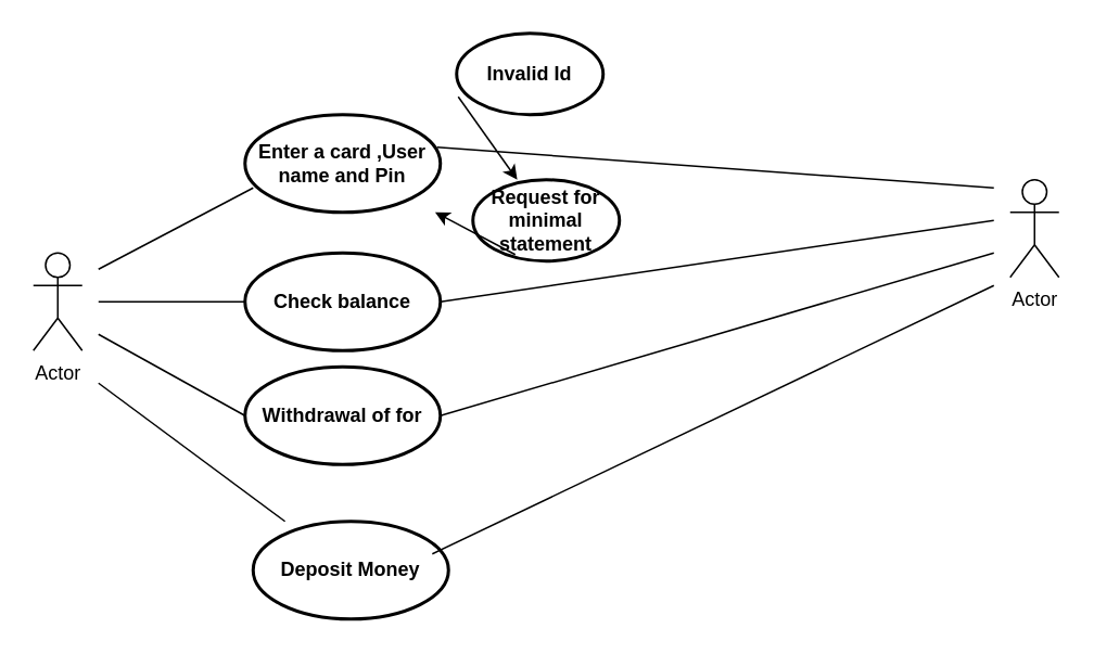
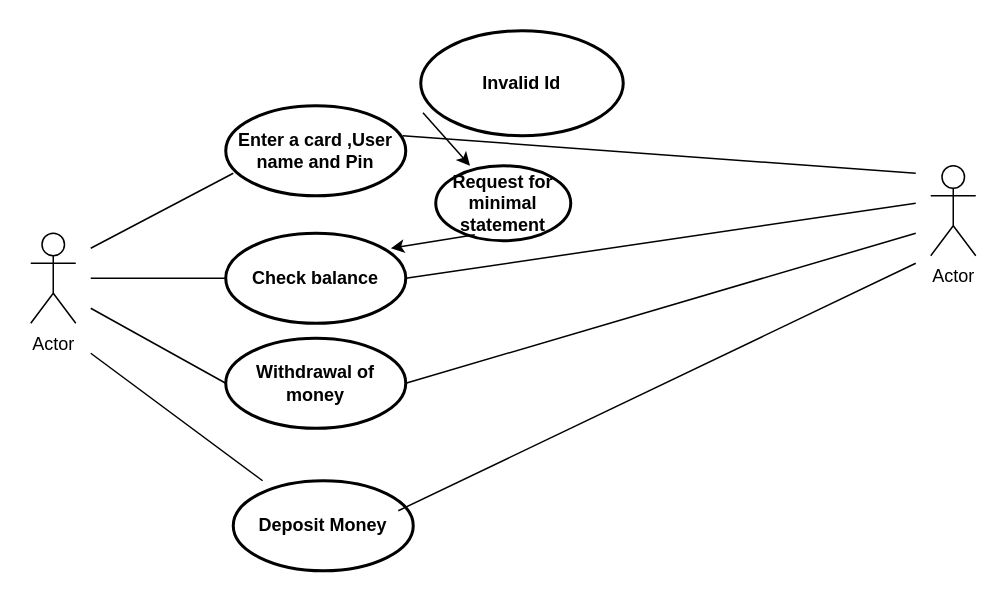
  <mxCell id="0" />
  <mxCell id="1" parent="0" />
  <mxCell id="2" value="Actor" style="shape=umlActor;verticalLabelPosition=bottom;verticalAlign=top;html=1;outlineConnect=0;" vertex="1" parent="1"><mxGeometry x="20" y="155" width="30" height="60" as="geometry" /></mxCell>
  <mxCell id="3" value="Actor" style="shape=umlActor;verticalLabelPosition=bottom;verticalAlign=top;html=1;outlineConnect=0;" vertex="1" parent="1"><mxGeometry x="620" y="110" width="30" height="60" as="geometry" /></mxCell>
  <mxCell id="4" value="Enter a card ,User name and Pin" style="strokeWidth=2;html=1;shape=mxgraph.flowchart.start_1;whiteSpace=wrap;fontStyle=1" vertex="1" parent="1"><mxGeometry x="150" y="70" width="120" height="60" as="geometry" /></mxCell>
  <mxCell id="5" value="Check balance" style="strokeWidth=2;html=1;shape=mxgraph.flowchart.start_1;whiteSpace=wrap;fontStyle=1" vertex="1" parent="1"><mxGeometry x="150" y="155" width="120" height="60" as="geometry" /></mxCell>
  <mxCell id="6" value="Deposit Money" style="strokeWidth=2;html=1;shape=mxgraph.flowchart.start_1;whiteSpace=wrap;fontStyle=1" vertex="1" parent="1"><mxGeometry x="155" y="320" width="120" height="60" as="geometry" /></mxCell>
- <mxCell id="7" value="Withdrawal of for" style="strokeWidth=2;html=1;shape=mxgraph.flowchart.start_1;whiteSpace=wrap;fontStyle=1" vertex="1" parent="1"><mxGeometry x="150" y="225" width="120" height="60" as="geometry" /></mxCell>
+ <mxCell id="7" value="Withdrawal of money" style="strokeWidth=2;html=1;shape=mxgraph.flowchart.start_1;whiteSpace=wrap;fontStyle=1" vertex="1" parent="1"><mxGeometry x="150" y="225" width="120" height="60" as="geometry" /></mxCell>
  <mxCell id="8" value="Request for minimal statement" style="strokeWidth=2;html=1;shape=mxgraph.flowchart.start_1;whiteSpace=wrap;fontStyle=1" vertex="1" parent="1"><mxGeometry x="290" y="110" width="90" height="50" as="geometry" /></mxCell>
- <mxCell id="9" value="Invalid Id" style="strokeWidth=2;html=1;shape=mxgraph.flowchart.start_1;whiteSpace=wrap;direction=west;fontStyle=1" vertex="1" parent="1"><mxGeometry x="280" y="20" width="90" height="50" as="geometry" /></mxCell>
+ <mxCell id="9" value="Invalid Id" style="strokeWidth=2;html=1;shape=mxgraph.flowchart.start_1;whiteSpace=wrap;direction=west;fontStyle=1" vertex="1" parent="1"><mxGeometry x="280" y="20" width="135" height="70" as="geometry" /></mxCell>
  <mxCell id="10" value="" style="endArrow=none;html=1;rounded=0;entryX=0.042;entryY=0.75;entryDx=0;entryDy=0;entryPerimeter=0;" edge="1" parent="1" target="4"><mxGeometry width="50" height="50" relative="1" as="geometry"><mxPoint x="60" y="165" as="sourcePoint" /><mxPoint x="400" y="215" as="targetPoint" /></mxGeometry></mxCell>
  <mxCell id="11" value="" style="endArrow=none;html=1;rounded=0;entryX=0;entryY=0.5;entryDx=0;entryDy=0;entryPerimeter=0;" edge="1" parent="1" target="5"><mxGeometry width="50" height="50" relative="1" as="geometry"><mxPoint x="60" y="185" as="sourcePoint" /><mxPoint x="149.96" y="165" as="targetPoint" /></mxGeometry></mxCell>
  <mxCell id="12" value="" style="endArrow=none;html=1;rounded=0;entryX=0;entryY=0.5;entryDx=0;entryDy=0;entryPerimeter=0;" edge="1" parent="1" target="7"><mxGeometry width="50" height="50" relative="1" as="geometry"><mxPoint x="60" y="205" as="sourcePoint" /><mxPoint x="150" y="225" as="targetPoint" /></mxGeometry></mxCell>
  <mxCell id="13" value="" style="endArrow=none;html=1;rounded=0;" edge="1" parent="1" target="6"><mxGeometry width="50" height="50" relative="1" as="geometry"><mxPoint x="60" y="235" as="sourcePoint" /><mxPoint x="130" y="295" as="targetPoint" /></mxGeometry></mxCell>
  <mxCell id="14" value="" style="endArrow=none;html=1;rounded=0;exitX=1;exitY=0.5;exitDx=0;exitDy=0;exitPerimeter=0;" edge="1" parent="1" source="7"><mxGeometry width="50" height="50" relative="1" as="geometry"><mxPoint x="350" y="265" as="sourcePoint" /><mxPoint x="610" y="155" as="targetPoint" /></mxGeometry></mxCell>
  <mxCell id="15" value="" style="endArrow=none;html=1;rounded=0;exitX=0.917;exitY=0.333;exitDx=0;exitDy=0;exitPerimeter=0;" edge="1" parent="1" source="6"><mxGeometry width="50" height="50" relative="1" as="geometry"><mxPoint x="280" y="325" as="sourcePoint" /><mxPoint x="610" y="175" as="targetPoint" /></mxGeometry></mxCell>
  <mxCell id="16" value="" style="endArrow=none;html=1;rounded=0;exitX=1;exitY=0.5;exitDx=0;exitDy=0;exitPerimeter=0;" edge="1" parent="1" source="5"><mxGeometry width="50" height="50" relative="1" as="geometry"><mxPoint x="279.96" y="355" as="sourcePoint" /><mxPoint x="610" y="135" as="targetPoint" /></mxGeometry></mxCell>
  <mxCell id="17" value="" style="endArrow=none;html=1;rounded=0;exitX=0.983;exitY=0.333;exitDx=0;exitDy=0;exitPerimeter=0;" edge="1" parent="1" source="4"><mxGeometry width="50" height="50" relative="1" as="geometry"><mxPoint x="350" y="265" as="sourcePoint" /><mxPoint x="610" y="115" as="targetPoint" /></mxGeometry></mxCell>
  <mxCell id="18" value="" style="endArrow=classic;html=1;rounded=0;exitX=0.989;exitY=0.22;exitDx=0;exitDy=0;exitPerimeter=0;" edge="1" parent="1" source="9" target="8"><mxGeometry width="50" height="50" relative="1" as="geometry"><mxPoint x="350" y="265" as="sourcePoint" /><mxPoint x="400" y="215" as="targetPoint" /></mxGeometry></mxCell>
- <mxCell id="19" value="" style="endArrow=classic;html=1;rounded=0;exitX=0.289;exitY=0.92;exitDx=0;exitDy=0;exitPerimeter=0;" edge="1" parent="1" source="8" target="4"><mxGeometry width="50" height="50" relative="1" as="geometry"><mxPoint x="350" y="265" as="sourcePoint" /><mxPoint x="280" y="155" as="targetPoint" /></mxGeometry></mxCell>
+ <mxCell id="19" value="" style="endArrow=classic;html=1;rounded=0;exitX=0.289;exitY=0.92;exitDx=0;exitDy=0;exitPerimeter=0;entryX=0.917;entryY=0.167;entryDx=0;entryDy=0;entryPerimeter=0;" edge="1" parent="1" source="8" target="5"><mxGeometry width="50" height="50" relative="1" as="geometry"><mxPoint x="350" y="265" as="sourcePoint" /><mxPoint x="280" y="155" as="targetPoint" /></mxGeometry></mxCell>
